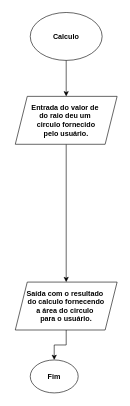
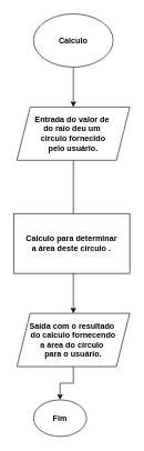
  <mxCell id="0" />
  <mxCell id="1" parent="0" />
  <mxCell id="2" value="Calculo" style="ellipse;whiteSpace=wrap;html=1;fontStyle=1" vertex="1" parent="1"><mxGeometry x="50" y="20" width="120" height="80" as="geometry" /></mxCell>
  <mxCell id="3" value="" style="edgeStyle=orthogonalEdgeStyle;rounded=0;orthogonalLoop=1;jettySize=auto;html=1;fontStyle=1" edge="1" parent="1" source="4" target="7"><mxGeometry relative="1" as="geometry" /></mxCell>
  <mxCell id="4" value="Entrada do valor de&amp;nbsp;&lt;div&gt;do raio deu um&amp;nbsp;&lt;/div&gt;&lt;div&gt;circulo fornecido&lt;/div&gt;&lt;div&gt;pelo usuário.&lt;/div&gt;" style="shape=parallelogram;perimeter=parallelogramPerimeter;whiteSpace=wrap;html=1;fixedSize=1;fontStyle=1" vertex="1" parent="1"><mxGeometry x="25" y="160" width="170" height="80" as="geometry" /></mxCell>
  <mxCell id="5" value="" style="edgeStyle=orthogonalEdgeStyle;rounded=0;orthogonalLoop=1;jettySize=auto;html=1;exitX=0.5;exitY=1;exitDx=0;exitDy=0;fontStyle=1" edge="1" parent="1" source="2" target="4"><mxGeometry relative="1" as="geometry"><mxPoint x="100" y="90" as="sourcePoint" /></mxGeometry></mxCell>
  <mxCell id="6" value="" style="edgeStyle=orthogonalEdgeStyle;rounded=0;orthogonalLoop=1;jettySize=auto;html=1;exitX=0.5;exitY=1;exitDx=0;exitDy=0;fontStyle=1" edge="1" parent="1" source="7" target="8"><mxGeometry relative="1" as="geometry"><mxPoint x="120" y="550" as="sourcePoint" /></mxGeometry></mxCell>
  <mxCell id="7" value="Saída com o resultado&amp;nbsp;&lt;div&gt;&lt;span style=&quot;background-color: initial;&quot;&gt;do calculo fornecendo&lt;/span&gt;&lt;/div&gt;&lt;div&gt;&lt;span style=&quot;background-color: initial;&quot;&gt;a área do circulo&amp;nbsp;&lt;/span&gt;&lt;/div&gt;&lt;div&gt;&lt;span style=&quot;background-color: initial;&quot;&gt;para o usuário.&lt;/span&gt;&lt;/div&gt;" style="shape=parallelogram;perimeter=parallelogramPerimeter;whiteSpace=wrap;html=1;fixedSize=1;fontStyle=1" vertex="1" parent="1"><mxGeometry x="25" y="470" width="170" height="80" as="geometry" /></mxCell>
  <mxCell id="8" value="Fim" style="ellipse;whiteSpace=wrap;html=1;fontStyle=1" vertex="1" parent="1"><mxGeometry x="50" y="600" width="80" height="55" as="geometry" /></mxCell>
+ <mxCell id="9" value="Calculo para determinar&lt;div&gt;&lt;span style=&quot;background-color: initial;&quot;&gt;a área deste circulo .&lt;/span&gt;&lt;/div&gt;" style="rounded=0;whiteSpace=wrap;html=1;fontStyle=1" vertex="1" parent="1"><mxGeometry x="20" y="320" width="175" height="90" as="geometry" /></mxCell>
